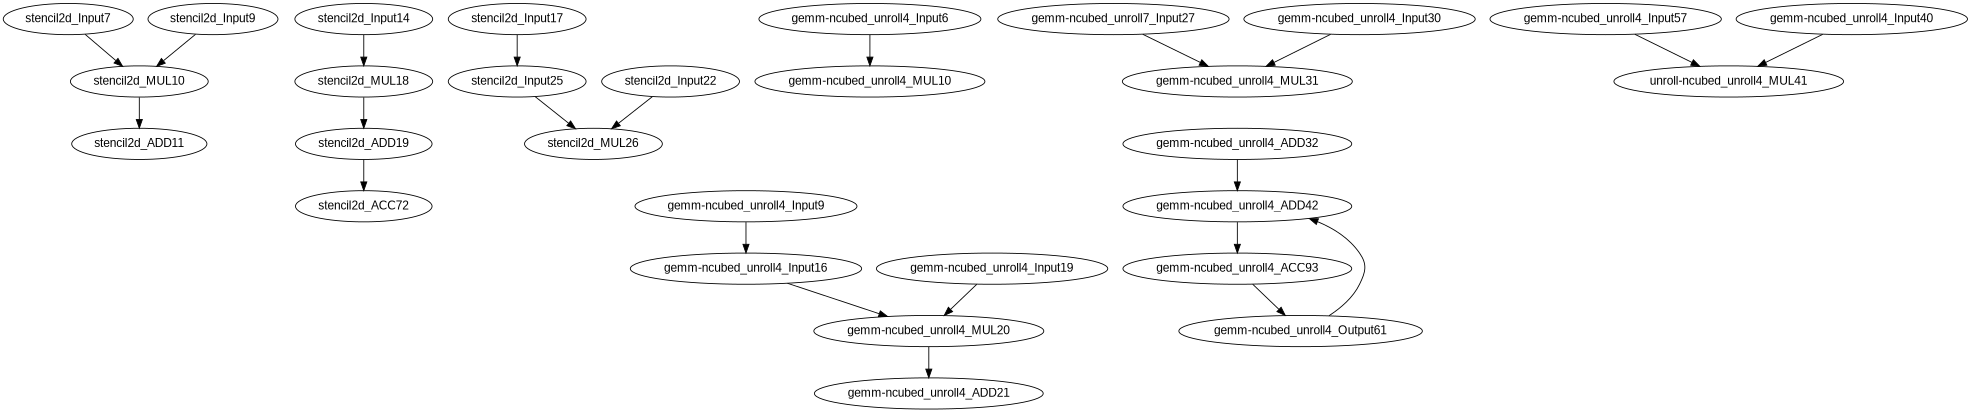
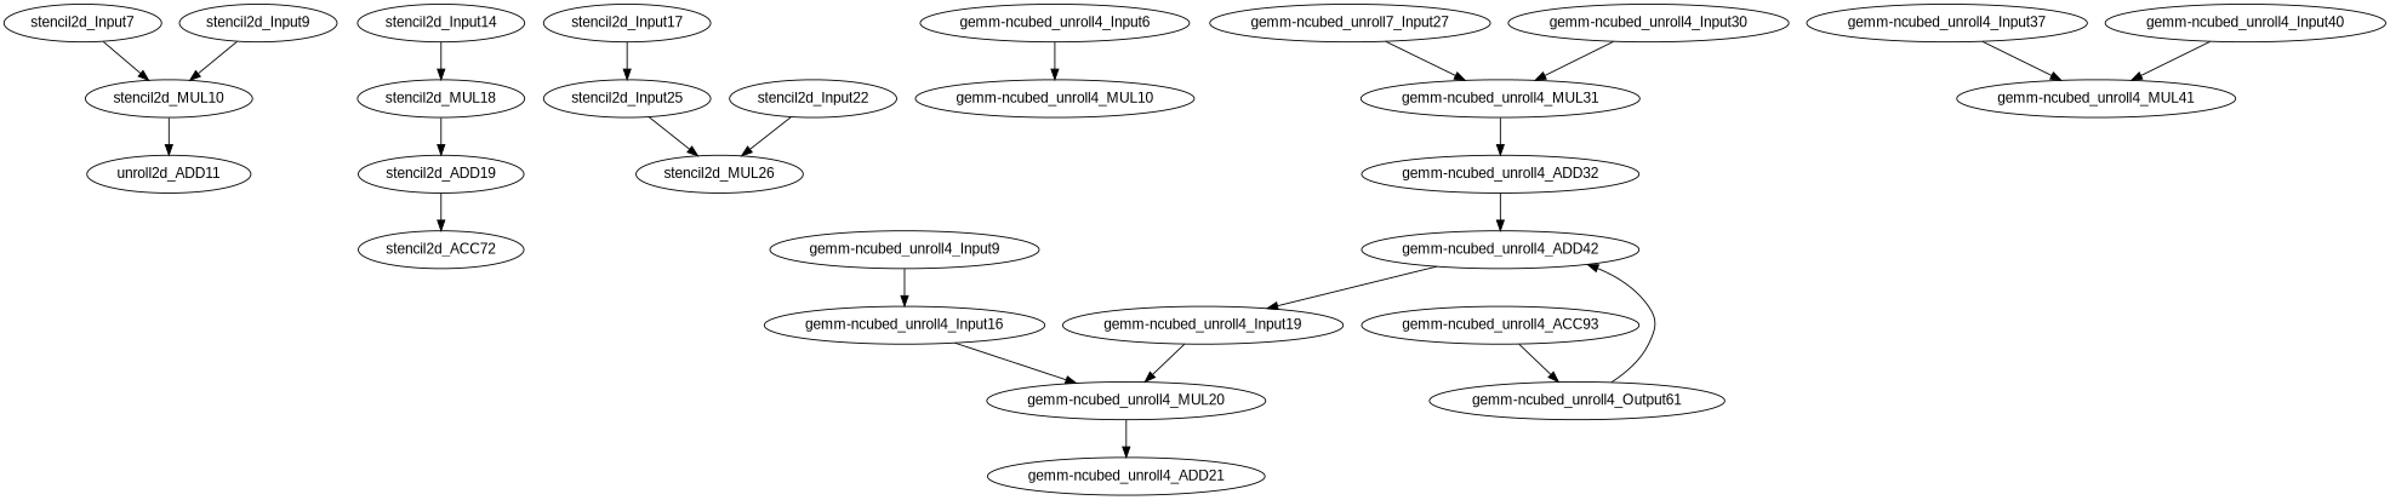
  digraph {
    fontname="Liberation Sans"
    node [fontname="Liberation Sans" opcode=input]
    edge [fontname="Liberation Sans" operand=0]
    stencil2d_Input7 [offset="0, 0" pattern="12, 3, -24, 30, -24, 30" ref_name=stencil2d_filter]
    stencil2d_MUL10 [opcode=mul]
-   stencil2d_ADD11 [opcode=add]
+   stencil2d_ADD11 [opcode=add label=unroll2d_ADD11]
    stencil2d_Input9 [offset="0, 0" pattern="128, 3, -252, 30, -244, 30" ref_name=stencil2d_orig]
    stencil2d_ADD19 [opcode=add]
    stencil2d_ACC72 [acc_first=1 acc_params="0, 3, 1, 900" opcode=acc]
    stencil2d_Input14 [offset="0, 4" pattern="12, 3, -24, 30, -24, 30" ref_name=stencil2d_filter]
    stencil2d_MUL18 [opcode=mul]
    stencil2d_Input17 [offset="0, 4" pattern="128, 3, -252, 30, -244, 30" ref_name=stencil2d_orig]
    stencil2d_Input25 [offset="0, 8" pattern="128, 3, -252, 30, -244, 30" ref_name=stencil2d_orig]
    stencil2d_Input22 [offset="0, 8" pattern="12, 3, -24, 30, -24, 30" ref_name=stencil2d_filter]
    stencil2d_MUL26 [opcode=mul]
    "gemm-ncubed_unroll4_Input6" [offset="0, 0" pattern="16, 8, -112, 32, 16, 32" ref_name="gemm-ncubed_unroll4_m1"]
    "gemm-ncubed_unroll4_MUL10" [opcode=mul]
    "gemm-ncubed_unroll4_Input9" [offset="0, 0" pattern="512, 8, -3580, 32, -3708, 32" ref_name="gemm-ncubed_unroll4_m2"]
    "gemm-ncubed_unroll4_Input16" [offset="0, 4" pattern="16, 8, -112, 32, 16, 32" ref_name="gemm-ncubed_unroll4_m1"]
    "gemm-ncubed_unroll4_ADD21" [opcode=add]
    "gemm-ncubed_unroll4_MUL20" [opcode=mul]
    "gemm-ncubed_unroll4_Input19" [offset="0, 128" pattern="512, 8, -3580, 32, -3708, 32" ref_name="gemm-ncubed_unroll4_m2"]
    "gemm-ncubed_unroll4_ADD32" [opcode=add]
    "gemm-ncubed_unroll4_ADD42" [opcode=add]
    n22 [label="gemm-ncubed_unroll7_Input27" offset="0, 8" pattern="16, 8, -112, 32, 16, 32" ref_name="gemm-ncubed_unroll4_m1"]
    "gemm-ncubed_unroll4_MUL31" [opcode=mul]
    "gemm-ncubed_unroll4_Input30" [offset="0, 256" pattern="512, 8, -3580, 32, -3708, 32" ref_name="gemm-ncubed_unroll4_m2"]
    "gemm-ncubed_unroll4_ACC93" [acc_first=1 acc_params="0, 8, 1, 1024" opcode=acc]
-   "gemm-ncubed_unroll4_Input37" [offset="0, 12" pattern="16, 8, -112, 32, 16, 32" ref_name="gemm-ncubed_unroll4_m1" label="gemm-ncubed_unroll4_Input57"]
-   "gemm-ncubed_unroll4_MUL41" [opcode=mul label="unroll-ncubed_unroll4_MUL41"]
+   "gemm-ncubed_unroll4_Input37" [offset="0, 12" pattern="16, 8, -112, 32, 16, 32" ref_name="gemm-ncubed_unroll4_m1"]
+   "gemm-ncubed_unroll4_MUL41" [opcode=mul]
    "gemm-ncubed_unroll4_Input40" [offset="0, 384" pattern="512, 8, -3580, 32, -3708, 32" ref_name="gemm-ncubed_unroll4_m2"]
    "gemm-ncubed_unroll4_Output61" [offset="0, 0" opcode=output pattern="0, 8, 4, 32, 4, 32" ref_name="gemm-ncubed_unroll4_prod"]
    stencil2d_Input7 -> stencil2d_MUL10 [operand=1]
    stencil2d_MUL10 -> stencil2d_ADD11
    stencil2d_Input9 -> stencil2d_MUL10
    stencil2d_ADD19 -> stencil2d_ACC72
    stencil2d_Input14 -> stencil2d_MUL18 [operand=1]
    stencil2d_MUL18 -> stencil2d_ADD19
    stencil2d_Input17 -> stencil2d_Input25
    stencil2d_Input25 -> stencil2d_MUL26
    stencil2d_Input22 -> stencil2d_MUL26 [operand=1]
    "gemm-ncubed_unroll4_Input6" -> "gemm-ncubed_unroll4_MUL10" [operand=1]
    "gemm-ncubed_unroll4_Input9" -> "gemm-ncubed_unroll4_Input16"
    "gemm-ncubed_unroll4_Input16" -> "gemm-ncubed_unroll4_MUL20" [operand=1]
    "gemm-ncubed_unroll4_MUL20" -> "gemm-ncubed_unroll4_ADD21"
    "gemm-ncubed_unroll4_Input19" -> "gemm-ncubed_unroll4_MUL20"
    "gemm-ncubed_unroll4_ADD32" -> "gemm-ncubed_unroll4_ADD42" [operand=1]
-   "gemm-ncubed_unroll4_ADD42" -> "gemm-ncubed_unroll4_ACC93"
+   "gemm-ncubed_unroll4_ADD42" -> "gemm-ncubed_unroll4_Input19"
    n22 -> "gemm-ncubed_unroll4_MUL31" [operand=1]
+   "gemm-ncubed_unroll4_MUL31" -> "gemm-ncubed_unroll4_ADD32"
    "gemm-ncubed_unroll4_Input30" -> "gemm-ncubed_unroll4_MUL31"
    "gemm-ncubed_unroll4_ACC93" -> "gemm-ncubed_unroll4_Output61" [operand=2]
    "gemm-ncubed_unroll4_Input37" -> "gemm-ncubed_unroll4_MUL41" [operand=1]
    "gemm-ncubed_unroll4_Input40" -> "gemm-ncubed_unroll4_MUL41"
    "gemm-ncubed_unroll4_Output61" -> "gemm-ncubed_unroll4_ADD42"
  }
